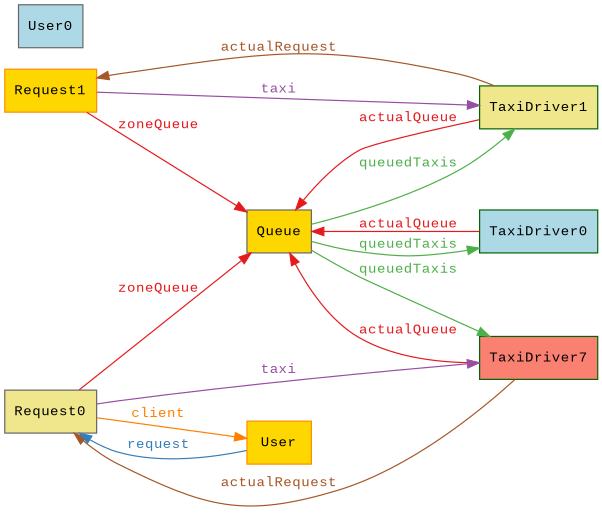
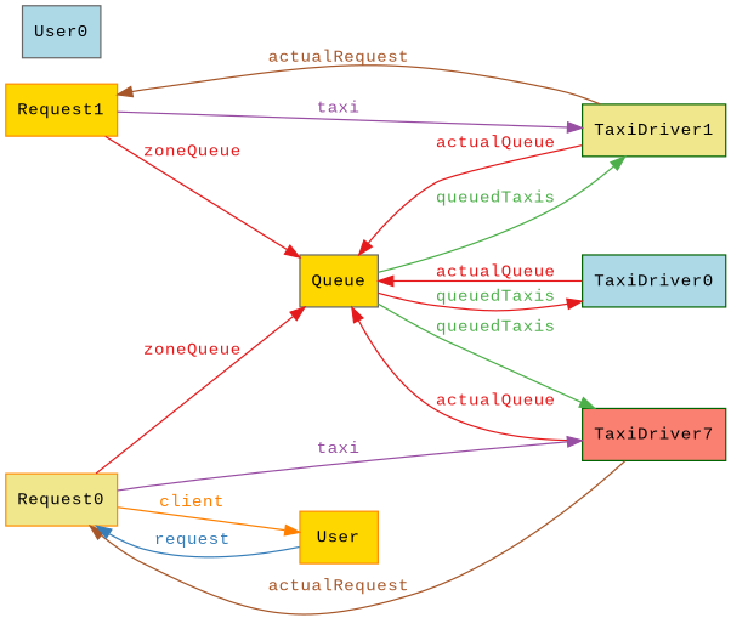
  digraph {
    fontname="Liberation Mono"
    fontsize=12
    rankdir=LR
    node [color=gray40 fillcolor=gold fontcolor="#000000" fontname="Liberation Mono" fontsize=12 shape=box style="filled, solid"]
    edge [color="#e41a1c" dir=forward fontcolor="#e41a1c" fontname="Liberation Mono" fontsize=12 style=solid weight=1]
    n1 [label=Queue uuid=Queue]
    n2 [color=darkgreen fillcolor=lightblue label=TaxiDriver0 uuid=TaxiDriver0]
    n3 [color=darkgreen fillcolor=khaki label=TaxiDriver1 uuid=TaxiDriver1]
    n4 [color=darkgreen fillcolor=salmon label=TaxiDriver7 uuid=TaxiDriver2]
    n5 [color=darkorange label=Request1 uuid=Request1]
-   n6 [fillcolor=khaki label=Request0 uuid=Request0]
+   n6 [color=darkorange fillcolor=khaki label=Request0 uuid=Request0]
    n7 [color=darkorange label=User uuid=Guest]
    n8 [fillcolor=lightblue label=User0 uuid=User0]
    n1 -> n2 [dir=back label=actualQueue uuid="<TaxiDriver0, Queue>"]
-   n1 -> n2 [color="#4daf4a" fontcolor="#4daf4a" label=queuedTaxis uuid="<Queue, TaxiDriver0>"]
+   n1 -> n2 [fontcolor="#4daf4a" label=queuedTaxis uuid="<Queue, TaxiDriver0>"]
    n1 -> n3 [dir=back label=actualQueue uuid="<TaxiDriver1, Queue>"]
    n1 -> n3 [color="#4daf4a" fontcolor="#4daf4a" label=queuedTaxis uuid="<Queue, TaxiDriver1>"]
    n1 -> n4 [dir=back label=actualQueue uuid="<TaxiDriver2, Queue>"]
    n1 -> n4 [color="#4daf4a" fontcolor="#4daf4a" label=queuedTaxis uuid="<Queue, TaxiDriver2>"]
    n5 -> n1 [label=zoneQueue uuid="<Request1, Queue>"]
    n5 -> n3 [color="#a65628" dir=back fontcolor="#a65628" label=actualRequest uuid="<TaxiDriver1, Request1>"]
    n5 -> n3 [color="#984ea3" fontcolor="#984ea3" label=taxi uuid="<Request1, TaxiDriver1>"]
    n6 -> n1 [label=zoneQueue uuid="<Request0, Queue>"]
    n6 -> n4 [color="#a65628" dir=back fontcolor="#a65628" label=actualRequest uuid="<TaxiDriver2, Request0>"]
    n6 -> n4 [color="#984ea3" fontcolor="#984ea3" label=taxi uuid="<Request0, TaxiDriver2>"]
    n6 -> n7 [color="#ff7f00" fontcolor="#ff7f00" label=client uuid="<Request0, Guest>"]
    n6 -> n7 [color="#377eb8" dir=back fontcolor="#377eb8" label=request uuid="<Guest, Request0>"]
  }
